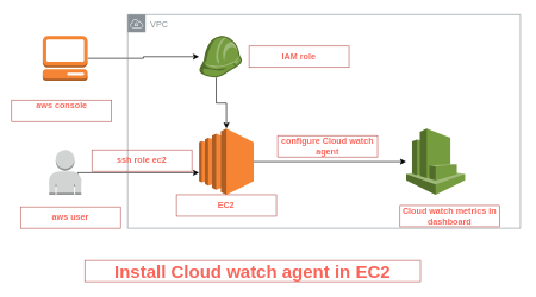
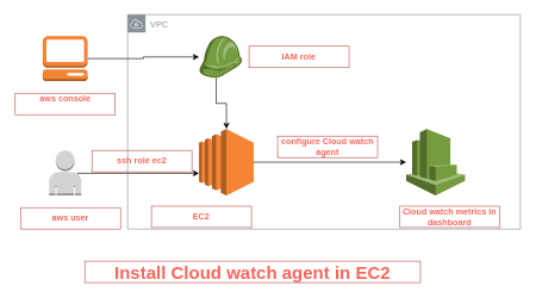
  <mxCell id="0" />
  <mxCell id="1" parent="0" />
  <mxCell id="2" style="edgeStyle=orthogonalEdgeStyle;rounded=0;orthogonalLoop=1;jettySize=auto;html=1;exitX=1;exitY=0.68;exitDx=0;exitDy=0;exitPerimeter=0;" edge="1" parent="1" source="3" target="8"><mxGeometry relative="1" as="geometry"><Array as="points"><mxPoint x="108" y="253" /><mxPoint x="108" y="242" /></Array></mxGeometry></mxCell>
  <mxCell id="3" value="" style="outlineConnect=0;dashed=0;verticalLabelPosition=bottom;verticalAlign=top;align=center;html=1;shape=mxgraph.aws3.user;fillColor=#D2D3D3;gradientColor=none;" vertex="1" parent="1"><mxGeometry x="68" y="210" width="45" height="63" as="geometry" /></mxCell>
  <mxCell id="4" style="edgeStyle=orthogonalEdgeStyle;rounded=0;orthogonalLoop=1;jettySize=auto;html=1;exitX=1;exitY=0.5;exitDx=0;exitDy=0;exitPerimeter=0;" edge="1" parent="1" source="5" target="11"><mxGeometry relative="1" as="geometry" /></mxCell>
  <mxCell id="5" value="" style="outlineConnect=0;dashed=0;verticalLabelPosition=bottom;verticalAlign=top;align=center;html=1;shape=mxgraph.aws3.management_console;fillColor=#F58534;gradientColor=none;" vertex="1" parent="1"><mxGeometry x="59" y="50" width="63" height="63" as="geometry" /></mxCell>
  <mxCell id="6" value="VPC" style="sketch=0;outlineConnect=0;gradientColor=none;html=1;whiteSpace=wrap;fontSize=12;fontStyle=0;shape=mxgraph.aws4.group;grIcon=mxgraph.aws4.group_vpc;strokeColor=#879196;fillColor=none;verticalAlign=top;align=left;spacingLeft=30;fontColor=#879196;dashed=0;" vertex="1" parent="1"><mxGeometry x="178" y="20" width="550" height="300" as="geometry" /></mxCell>
  <mxCell id="7" style="edgeStyle=orthogonalEdgeStyle;rounded=0;orthogonalLoop=1;jettySize=auto;html=1;exitX=1;exitY=0.5;exitDx=0;exitDy=0;exitPerimeter=0;" edge="1" parent="1" source="8" target="9"><mxGeometry relative="1" as="geometry" /></mxCell>
  <mxCell id="8" value="" style="outlineConnect=0;dashed=0;verticalLabelPosition=bottom;verticalAlign=top;align=center;html=1;shape=mxgraph.aws3.ec2;fillColor=#F58534;gradientColor=none;" vertex="1" parent="1"><mxGeometry x="278" y="180" width="76.5" height="93" as="geometry" /></mxCell>
  <mxCell id="9" value="" style="outlineConnect=0;dashed=0;verticalLabelPosition=bottom;verticalAlign=top;align=center;html=1;shape=mxgraph.aws3.cloudwatch;fillColor=#759C3E;gradientColor=none;" vertex="1" parent="1"><mxGeometry x="568" y="180" width="82.5" height="93" as="geometry" /></mxCell>
  <mxCell id="10" style="edgeStyle=orthogonalEdgeStyle;rounded=0;orthogonalLoop=1;jettySize=auto;html=1;exitX=0.4;exitY=1;exitDx=0;exitDy=0;exitPerimeter=0;" edge="1" parent="1" source="11" target="8"><mxGeometry relative="1" as="geometry" /></mxCell>
  <mxCell id="11" value="" style="outlineConnect=0;dashed=0;verticalLabelPosition=bottom;verticalAlign=top;align=center;html=1;shape=mxgraph.aws3.role;fillColor=#759C3E;gradientColor=none;" vertex="1" parent="1"><mxGeometry x="278" y="50" width="60" height="58.25" as="geometry" /></mxCell>
  <mxCell id="12" value="configure Cloud watch agent" style="text;html=1;strokeColor=#b85450;fillColor=none;align=center;verticalAlign=middle;whiteSpace=wrap;rounded=0;fontStyle=1;fontColor=#FA655A;" vertex="1" parent="1"><mxGeometry x="388" y="190" width="140" height="30" as="geometry" /></mxCell>
- <mxCell id="13" value="&lt;div&gt;aws console&lt;/div&gt;&lt;div&gt;&lt;br&gt;&lt;/div&gt;" style="text;html=1;strokeColor=#b85450;fillColor=none;align=center;verticalAlign=middle;whiteSpace=wrap;rounded=0;fontStyle=1;fontColor=#FA655A;" vertex="1" parent="1"><mxGeometry x="15.5" y="140" width="140" height="30" as="geometry" /></mxCell>
+ <mxCell id="13" value="&lt;div&gt;aws console&lt;/div&gt;&lt;div&gt;&lt;br&gt;&lt;/div&gt;" style="text;html=1;strokeColor=#b85450;fillColor=none;align=center;verticalAlign=middle;whiteSpace=wrap;rounded=0;fontStyle=1;fontColor=#FA655A;" vertex="1" parent="1"><mxGeometry x="20.5" y="130" width="140" height="30" as="geometry" /></mxCell>
  <mxCell id="14" value="aws user" style="text;html=1;strokeColor=#b85450;fillColor=none;align=center;verticalAlign=middle;whiteSpace=wrap;rounded=0;fontStyle=1;fontColor=#FA655A;" vertex="1" parent="1"><mxGeometry x="28" y="290" width="140" height="30" as="geometry" /></mxCell>
  <mxCell id="15" value="ssh role ec2" style="text;html=1;strokeColor=#b85450;fillColor=none;align=center;verticalAlign=middle;whiteSpace=wrap;rounded=0;fontStyle=1;fontColor=#FA655A;" vertex="1" parent="1"><mxGeometry x="128" y="210" width="140" height="30" as="geometry" /></mxCell>
- <mxCell id="16" value="EC2" style="text;html=1;strokeColor=#b85450;fillColor=none;align=center;verticalAlign=middle;whiteSpace=wrap;rounded=0;fontStyle=1;fontColor=#FA655A;" vertex="1" parent="1"><mxGeometry x="246.25" y="273" width="140" height="30" as="geometry" /></mxCell>
+ <mxCell id="16" value="EC2" style="text;html=1;strokeColor=#b85450;fillColor=none;align=center;verticalAlign=middle;whiteSpace=wrap;rounded=0;fontStyle=1;fontColor=#FA655A;" vertex="1" parent="1"><mxGeometry x="211.25" y="288" width="140" height="30" as="geometry" /></mxCell>
  <mxCell id="17" value="IAM role" style="text;html=1;strokeColor=#b85450;fillColor=none;align=center;verticalAlign=middle;whiteSpace=wrap;rounded=0;fontStyle=1;fontColor=#FA655A;" vertex="1" parent="1"><mxGeometry x="348" y="64.13" width="140" height="30" as="geometry" /></mxCell>
  <mxCell id="18" value="Cloud watch metrics in dashboard" style="text;html=1;strokeColor=#b85450;fillColor=none;align=center;verticalAlign=middle;whiteSpace=wrap;rounded=0;fontStyle=1;fontColor=#FA655A;" vertex="1" parent="1"><mxGeometry x="559.25" y="288" width="140" height="30" as="geometry" /></mxCell>
  <mxCell id="19" value="Install Cloud watch agent in EC2" style="text;html=1;strokeColor=#b85450;fillColor=none;align=center;verticalAlign=middle;whiteSpace=wrap;rounded=0;fontStyle=1;fontColor=#FA655A;fontSize=25;" vertex="1" parent="1"><mxGeometry x="118" y="365" width="470" height="30" as="geometry" /></mxCell>
